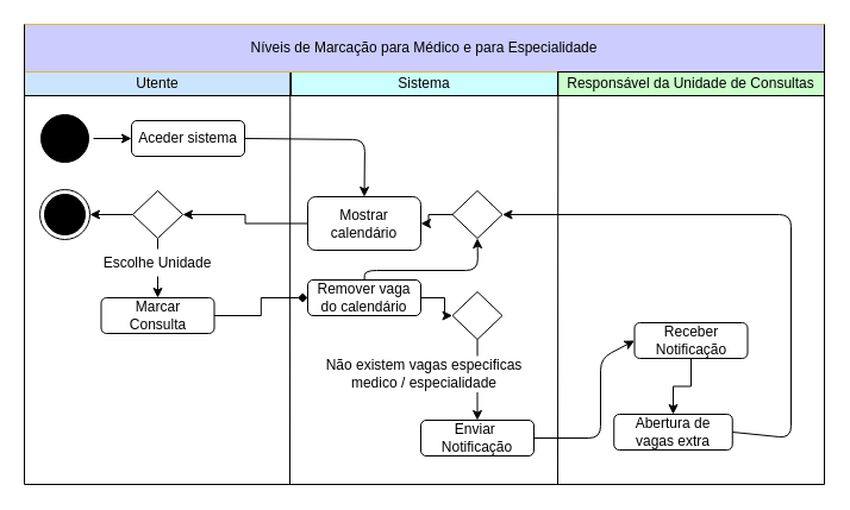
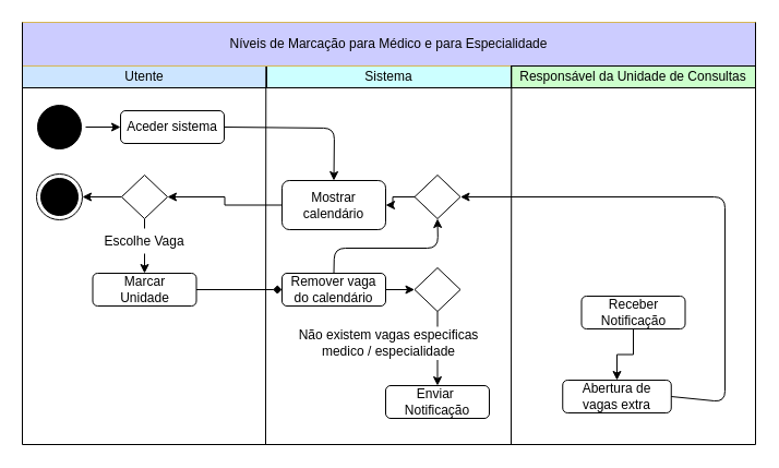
  <mxCell id="0" />
  <mxCell id="1" parent="0" />
  <mxCell id="2" value="Utente" style="rounded=0;whiteSpace=wrap;html=1;fillColor=#CCE5FF;" parent="1" vertex="1"><mxGeometry y="60" width="224" height="20" as="geometry" x="20" /></mxCell>
  <mxCell id="3" value="Sistema" style="rounded=0;whiteSpace=wrap;html=1;fillColor=#CCFFFF;" parent="1" vertex="1"><mxGeometry x="244" y="60" width="224" height="20" as="geometry" /></mxCell>
  <mxCell id="4" value="" style="endArrow=none;html=1;entryX=0;entryY=1;entryDx=0;entryDy=0;" parent="1" edge="1"><mxGeometry width="50" height="50" relative="1" as="geometry"><mxPoint x="243" y="407" as="sourcePoint" /><mxPoint x="243.33" as="targetPoint" y="20" /></mxGeometry></mxCell>
  <mxCell id="5" value=" Níveis de Marcação para Médico e para Especialidade" style="rounded=0;whiteSpace=wrap;html=1;strokeColor=#d6b656;fillColor=#CCCCFF;" parent="1" vertex="1"><mxGeometry width="672" height="40" as="geometry" x="20" y="20" /></mxCell>
  <mxCell id="6" style="edgeStyle=orthogonalEdgeStyle;rounded=0;orthogonalLoop=1;jettySize=auto;html=1;entryX=0;entryY=0.5;entryDx=0;entryDy=0;" parent="1" source="7" target="27" edge="1"><mxGeometry relative="1" as="geometry" /></mxCell>
  <mxCell id="7" value="" style="ellipse;html=1;shape=startState;fillColor=#000000;" parent="1" vertex="1"><mxGeometry x="30" y="92" width="48" height="48" as="geometry" /></mxCell>
  <mxCell id="8" style="edgeStyle=orthogonalEdgeStyle;rounded=0;orthogonalLoop=1;jettySize=auto;html=1;entryX=1;entryY=0.5;entryDx=0;entryDy=0;" parent="1" source="9" target="33" edge="1"><mxGeometry relative="1" as="geometry"><mxPoint x="151.5" y="179" as="targetPoint" /></mxGeometry></mxCell>
  <mxCell id="9" value="Mostrar&lt;br&gt;calendário" style="rounded=1;whiteSpace=wrap;html=1;strokeColor=#000000;fillColor=#FFFFFF;" parent="1" vertex="1"><mxGeometry x="258" y="165" width="95" height="45" as="geometry" /></mxCell>
  <mxCell id="10" value="" style="endArrow=none;html=1;entryX=0;entryY=1;entryDx=0;entryDy=0;" parent="1" edge="1"><mxGeometry width="50" height="50" relative="1" as="geometry"><mxPoint x="692" y="407" as="sourcePoint" /><mxPoint x="692" as="targetPoint" y="20" /></mxGeometry></mxCell>
  <mxCell id="11" value="Responsável da Unidade de Consultas" style="rounded=0;whiteSpace=wrap;html=1;fillColor=#CCFFCC;" parent="1" vertex="1"><mxGeometry x="468" y="60" width="224" height="20" as="geometry" /></mxCell>
  <mxCell id="12" style="edgeStyle=orthogonalEdgeStyle;rounded=0;orthogonalLoop=1;jettySize=auto;html=1;entryX=0;entryY=0.5;entryDx=0;entryDy=0;" parent="1" source="13" target="17" edge="1"><mxGeometry relative="1" as="geometry" /></mxCell>
- <mxCell id="13" value="Remover vaga&lt;br&gt;do calendário" style="rounded=1;whiteSpace=wrap;html=1;strokeColor=#000000;fillColor=#FFFFFF;" parent="1" vertex="1"><mxGeometry x="258" y="235" width="95" height="30" as="geometry" /></mxCell>
+ <mxCell id="13" value="Remover vaga&lt;br&gt;do calendário" style="rounded=1;whiteSpace=wrap;html=1;strokeColor=#000000;fillColor=#FFFFFF;" parent="1" vertex="1"><mxGeometry x="258" y="250" width="95" height="30" as="geometry" /></mxCell>
  <mxCell id="14" value="" style="endArrow=none;html=1;shadow=0;strokeColor=#000000;entryX=0;entryY=0;entryDx=0;entryDy=0;" parent="1" target="5" edge="1"><mxGeometry width="50" height="50" relative="1" as="geometry"><mxPoint y="407" as="sourcePoint" x="20" /><mxPoint y="76" as="targetPoint" x="20" /></mxGeometry></mxCell>
  <mxCell id="15" value="" style="endArrow=none;html=1;entryX=0;entryY=1;entryDx=0;entryDy=0;" parent="1" edge="1"><mxGeometry width="50" height="50" relative="1" as="geometry"><mxPoint x="468" y="407" as="sourcePoint" /><mxPoint x="468.33" y="60" as="targetPoint" /></mxGeometry></mxCell>
  <mxCell id="16" style="edgeStyle=orthogonalEdgeStyle;rounded=0;orthogonalLoop=1;jettySize=auto;html=1;" parent="1" source="17" target="19" edge="1"><mxGeometry relative="1" as="geometry" /></mxCell>
  <mxCell id="17" value="" style="rhombus;whiteSpace=wrap;html=1;strokeColor=#000000;fillColor=#FFFFFF;" parent="1" vertex="1"><mxGeometry x="379.5" y="245" width="42" height="40" as="geometry" /></mxCell>
  <mxCell id="18" value="Não existem vagas especificas&lt;br&gt;medico / especialidade" style="text;html=1;strokeColor=none;align=center;verticalAlign=middle;whiteSpace=wrap;rounded=0;fillColor=#ffffff;" parent="1" vertex="1"><mxGeometry x="258" y="299" width="196" height="30.5" as="geometry" /></mxCell>
  <mxCell id="19" value="Enviar&amp;nbsp;&lt;br&gt;Notificação" style="rounded=1;whiteSpace=wrap;html=1;strokeColor=#000000;fillColor=#FFFFFF;" parent="1" vertex="1"><mxGeometry x="353" y="353" width="95" height="30" as="geometry" /></mxCell>
  <mxCell id="20" style="edgeStyle=orthogonalEdgeStyle;rounded=0;orthogonalLoop=1;jettySize=auto;html=1;entryX=0.5;entryY=0;entryDx=0;entryDy=0;strokeColor=#000000;" parent="1" source="21" target="22" edge="1"><mxGeometry relative="1" as="geometry" /></mxCell>
  <mxCell id="21" value="Receber&lt;br&gt;Notificação" style="rounded=1;whiteSpace=wrap;html=1;strokeColor=#000000;fillColor=#FFFFFF;" parent="1" vertex="1"><mxGeometry x="532.5" y="271" width="95" height="30" as="geometry" /></mxCell>
  <mxCell id="22" value="&amp;nbsp;Abertura de&amp;nbsp;&lt;br&gt;vagas extra" style="rounded=1;whiteSpace=wrap;html=1;strokeColor=#000000;fillColor=#FFFFFF;" parent="1" vertex="1"><mxGeometry x="515.25" y="348" width="99.5" height="30" as="geometry" /></mxCell>
  <mxCell id="23" value="" style="endArrow=classic;html=1;strokeColor=#000000;exitX=1;exitY=0.5;exitDx=0;exitDy=0;entryX=1;entryY=0.5;entryDx=0;entryDy=0;" parent="1" source="22" target="25" edge="1"><mxGeometry width="50" height="50" relative="1" as="geometry"><mxPoint x="1056" y="677" as="sourcePoint" /><mxPoint x="965" y="257" as="targetPoint" /><Array as="points"><mxPoint x="664" y="368" /><mxPoint x="664" y="180" /></Array></mxGeometry></mxCell>
  <mxCell id="24" style="edgeStyle=orthogonalEdgeStyle;rounded=0;orthogonalLoop=1;jettySize=auto;html=1;entryX=1;entryY=0.5;entryDx=0;entryDy=0;" parent="1" source="25" target="9" edge="1"><mxGeometry relative="1" as="geometry" /></mxCell>
  <mxCell id="25" value="" style="rhombus;whiteSpace=wrap;html=1;strokeColor=#000000;fillColor=#FFFFFF;" parent="1" vertex="1"><mxGeometry x="379.5" y="160" width="42" height="40" as="geometry" /></mxCell>
  <mxCell id="26" value="" style="endArrow=none;html=1;strokeColor=#000000;" parent="1" edge="1"><mxGeometry width="50" height="50" relative="1" as="geometry"><mxPoint y="407" as="sourcePoint" x="20" /><mxPoint x="692" y="407" as="targetPoint" /></mxGeometry></mxCell>
  <mxCell id="27" value="Aceder sistema" style="rounded=1;whiteSpace=wrap;html=1;strokeColor=#000000;fillColor=#FFFFFF;" parent="1" vertex="1"><mxGeometry x="110" y="101" width="95" height="30" as="geometry" /></mxCell>
  <mxCell id="28" style="edgeStyle=orthogonalEdgeStyle;rounded=0;orthogonalLoop=1;jettySize=auto;html=1;entryX=0;entryY=0.5;entryDx=0;entryDy=0;endArrow=diamond;" parent="1" source="29" target="13" edge="1"><mxGeometry relative="1" as="geometry" /></mxCell>
- <mxCell id="29" value="Marcar&lt;br&gt;Consulta" style="rounded=1;whiteSpace=wrap;html=1;strokeColor=#000000;fillColor=#FFFFFF;" parent="1" vertex="1"><mxGeometry x="84.5" y="250" width="95" height="30" as="geometry" /></mxCell>
+ <mxCell id="29" value="Marcar&lt;br&gt;Unidade" style="rounded=1;whiteSpace=wrap;html=1;strokeColor=#000000;fillColor=#FFFFFF;" parent="1" vertex="1"><mxGeometry x="84.5" y="250" width="95" height="30" as="geometry" /></mxCell>
  <mxCell id="30" value="" style="ellipse;html=1;shape=endState;fillColor=#000000;" parent="1" vertex="1"><mxGeometry x="33" y="159" width="42" height="42" as="geometry" /></mxCell>
  <mxCell id="31" style="edgeStyle=orthogonalEdgeStyle;rounded=0;orthogonalLoop=1;jettySize=auto;html=1;entryX=1;entryY=0.5;entryDx=0;entryDy=0;" parent="1" source="33" target="30" edge="1"><mxGeometry relative="1" as="geometry" /></mxCell>
  <mxCell id="32" style="edgeStyle=orthogonalEdgeStyle;rounded=0;orthogonalLoop=1;jettySize=auto;html=1;entryX=0.5;entryY=0;entryDx=0;entryDy=0;" parent="1" source="33" target="29" edge="1"><mxGeometry relative="1" as="geometry" /></mxCell>
  <mxCell id="33" value="" style="rhombus;whiteSpace=wrap;html=1;strokeColor=#000000;fillColor=#FFFFFF;" parent="1" vertex="1"><mxGeometry x="111" y="160" width="42" height="40" as="geometry" /></mxCell>
- <mxCell id="34" value="Escolhe Unidade" style="text;html=1;strokeColor=none;align=center;verticalAlign=middle;whiteSpace=wrap;rounded=0;fillColor=#ffffff;" parent="1" vertex="1"><mxGeometry x="69" y="209" width="126" height="23" as="geometry" /></mxCell>
- <mxCell id="35" value="" style="endArrow=classic;html=1;exitX=1;exitY=0.5;exitDx=0;exitDy=0;entryX=0;entryY=0.5;entryDx=0;entryDy=0;" parent="1" source="19" target="21" edge="1"><mxGeometry width="50" height="50" relative="1" as="geometry"><mxPoint x="348" y="327" as="sourcePoint" /><mxPoint x="398" y="277" as="targetPoint" /><Array as="points"><mxPoint x="504" y="368" /><mxPoint x="504" y="301" /></Array></mxGeometry></mxCell>
+ <mxCell id="34" value="Escolhe Vaga" style="text;html=1;strokeColor=none;align=center;verticalAlign=middle;whiteSpace=wrap;rounded=0;fillColor=#ffffff;" parent="1" vertex="1"><mxGeometry x="69" y="209" width="126" height="23" as="geometry" /></mxCell>
  <mxCell id="36" value="" style="endArrow=classic;html=1;exitX=0.5;exitY=0;exitDx=0;exitDy=0;entryX=0.5;entryY=1;entryDx=0;entryDy=0;" parent="1" source="13" target="25" edge="1"><mxGeometry width="50" height="50" relative="1" as="geometry"><mxPoint x="348" y="271" as="sourcePoint" /><mxPoint x="398" y="221" as="targetPoint" /><Array as="points"><mxPoint x="306" y="227" /><mxPoint x="401" y="227" /></Array></mxGeometry></mxCell>
  <mxCell id="37" value="" style="endArrow=classic;html=1;exitX=1;exitY=0.5;exitDx=0;exitDy=0;entryX=0.5;entryY=0;entryDx=0;entryDy=0;" parent="1" source="27" target="9" edge="1"><mxGeometry width="50" height="50" relative="1" as="geometry"><mxPoint x="384" y="232" as="sourcePoint" /><mxPoint x="434" y="182" as="targetPoint" /><Array as="points"><mxPoint x="306" y="117" /></Array></mxGeometry></mxCell>
